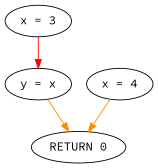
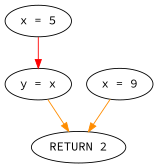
  digraph {
    fontname="Source Code Pro"
    node [fontname="Source Code Pro"]
    edge [color=darkorange fontname="Source Code Pro"]
-   n1 [label="x = 3"]
+   n1 [label="x = 5"]
    n2 [label="y = x"]
-   n3 [label="RETURN 0"]
-   n4 [label="x = 4"]
+   n3 [label="RETURN 2"]
+   n4 [label="x = 9"]
    n1 -> n2 [color=red]
    n2 -> n3
    n4 -> n3
  }
